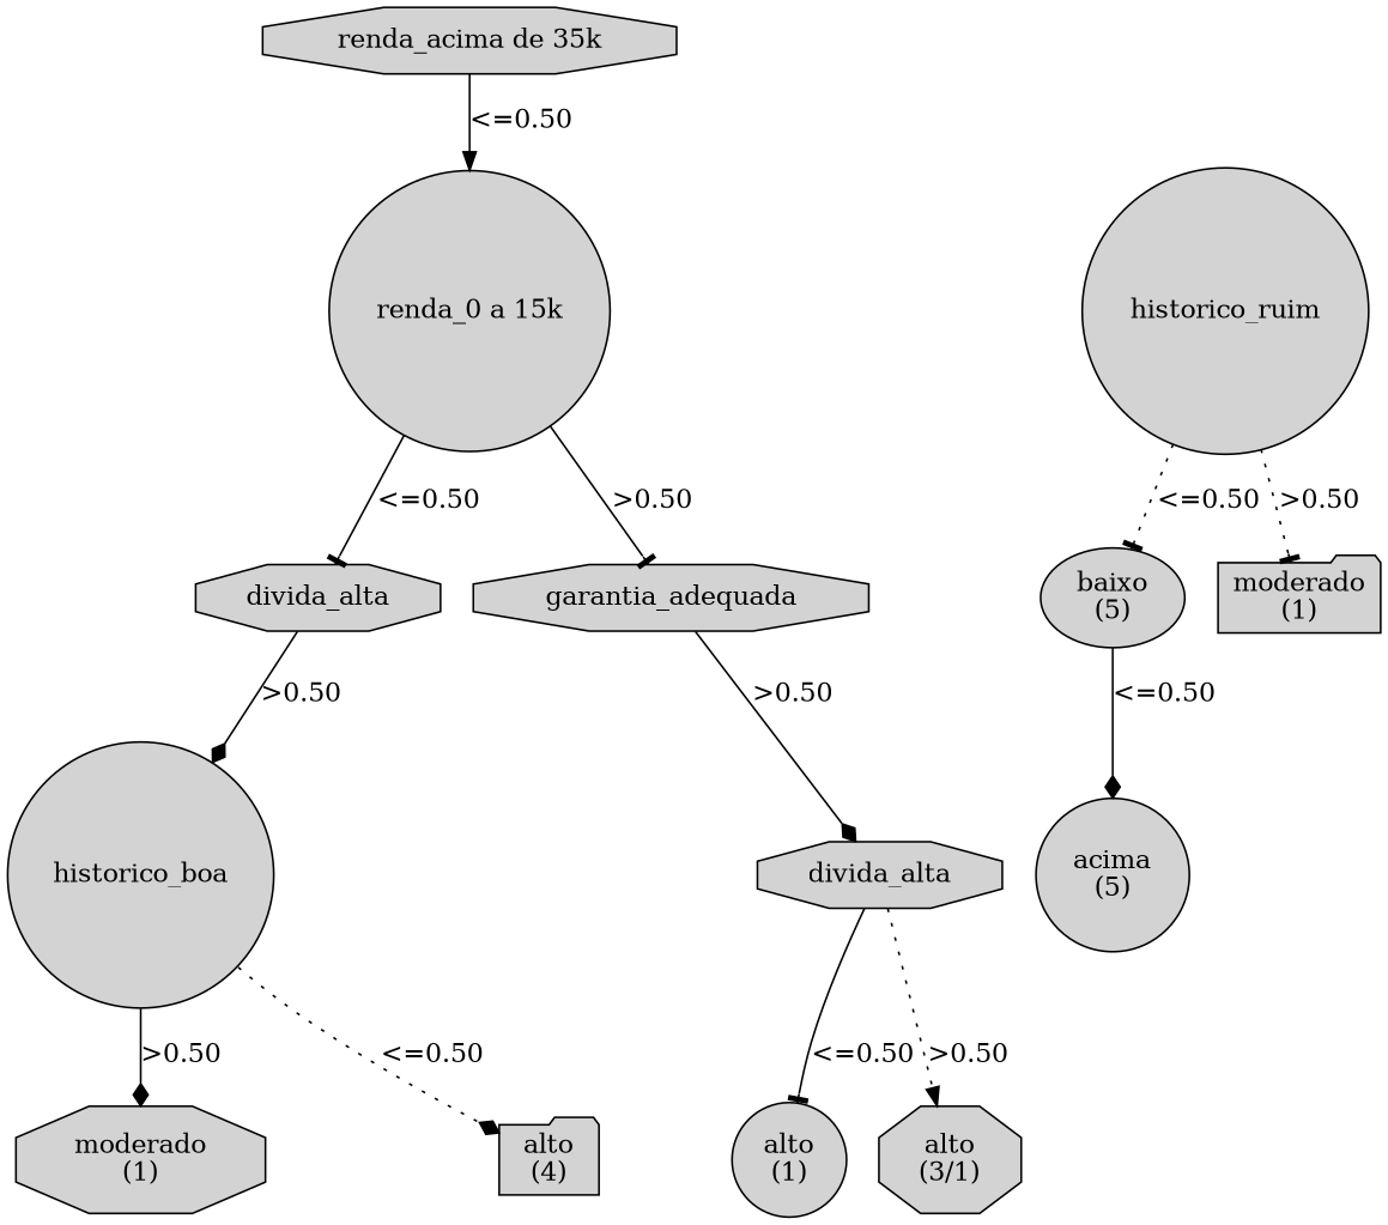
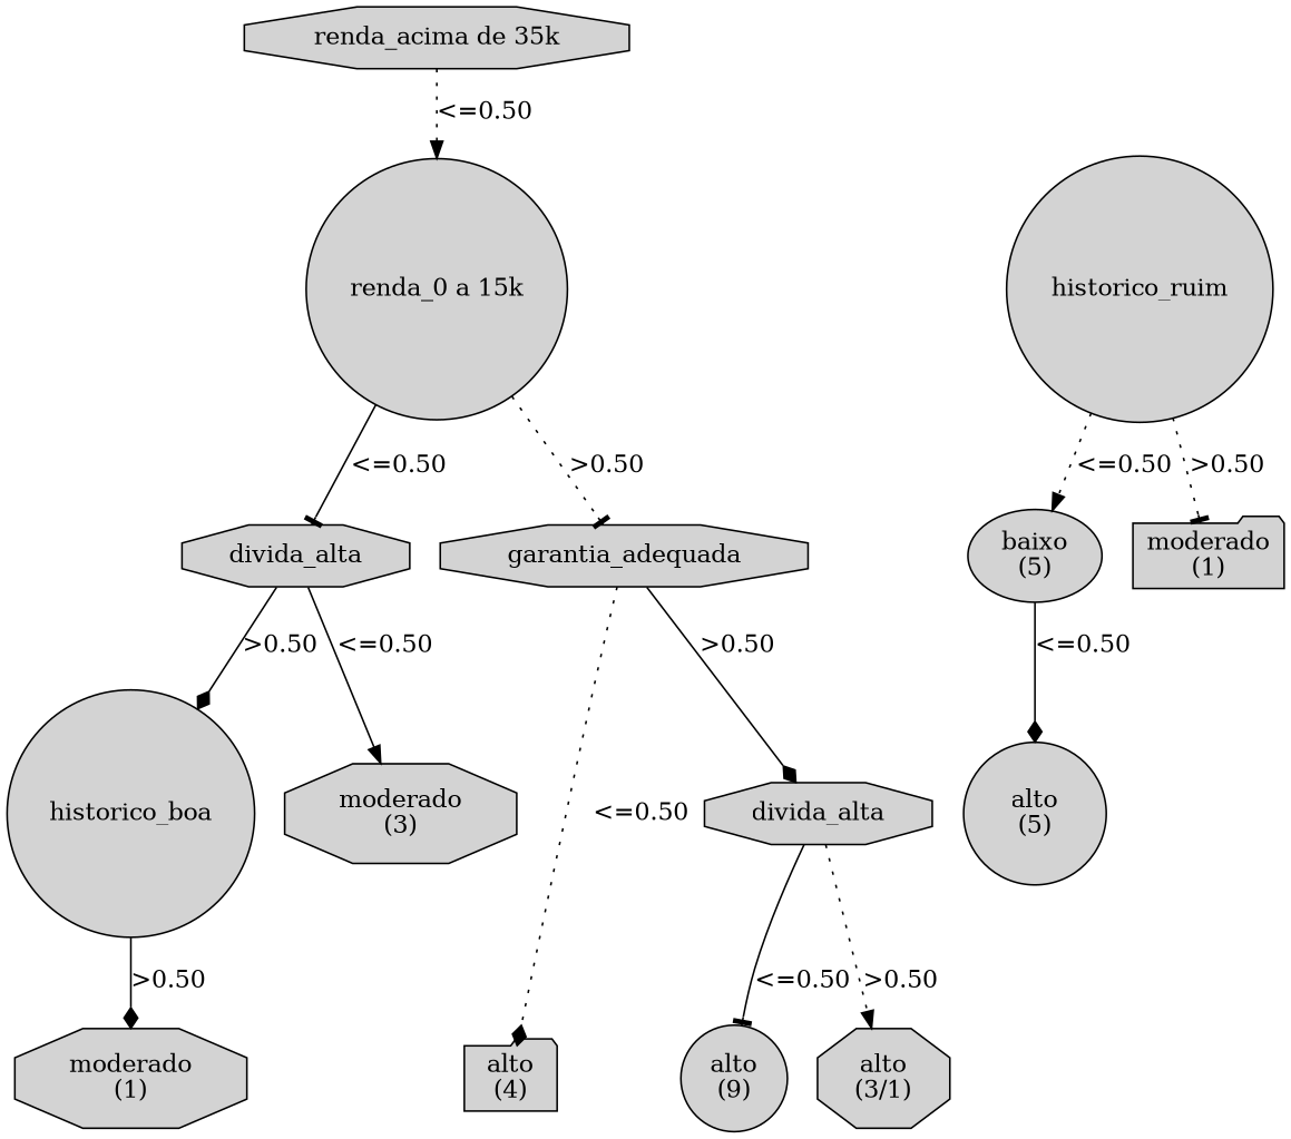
  digraph {
    node [shape=octagon style=filled weight=3]
    edge [arrowhead=diamond style=solid]
    n1 [label="renda_acima de 35k\n" weight=1]
    n2 [label="renda_0 a 15k\n" shape=circle weight=2]
    n3 [label="historico_ruim\n" shape=circle weight=2]
    n4 [label="divida_alta\n"]
    n5 [label="garantia_adequada\n"]
    n6 [label="baixo\n(5)\n" shape=ellipse]
    n7 [label="moderado\n(1)\n" shape=folder]
+   n8 [label="moderado\n(3)\n" weight=4]
    n9 [label="historico_boa\n" shape=circle weight=4]
-   n10 [label="acima\n(5)\n" shape=circle weight=4]
+   n10 [label="alto\n(5)\n" shape=circle weight=4]
    n11 [label="divida_alta\n" weight=4]
    n12 [label="alto\n(4)\n" shape=folder weight=5]
    n13 [label="moderado\n(1)\n" weight=5]
-   n14 [label="alto\n(1)\n" shape=circle weight=5]
+   n14 [label="alto\n(9)\n" shape=circle weight=5]
    n15 [label="alto\n(3/1)\n" weight=5]
    subgraph sub_1 {
      rank=same
      n1
    }
    subgraph sub_2 {
      rank=same
      n2
      n3
    }
    subgraph sub_3 {
      rank=same
      n4
      n5
      n6
      n7
    }
    subgraph sub_4 {
      rank=same
+     n8
      n9
      n10
      n11
    }
    subgraph sub_5 {
      rank=same
      n12
      n13
      n14
      n15
    }
-   n1 -> n2 [arrowhead=normal label="<=0.50"]
+   n1 -> n2 [arrowhead=normal label="<=0.50" style=dotted]
    n2 -> n4 [arrowhead=tee label="<=0.50"]
-   n2 -> n5 [arrowhead=tee label=">0.50"]
-   n3 -> n6 [arrowhead=tee label="<=0.50" style=dotted]
+   n2 -> n5 [arrowhead=tee label=">0.50" style=dotted]
+   n3 -> n6 [arrowhead=normal label="<=0.50" style=dotted]
    n3 -> n7 [arrowhead=tee label=">0.50" style=dotted]
+   n4 -> n8 [arrowhead=normal label="<=0.50"]
    n4 -> n9 [label=">0.50"]
    n5 -> n11 [label=">0.50"]
    n6 -> n10 [label="<=0.50"]
-   n9 -> n12 [label="<=0.50" style=dotted]
+   n5 -> n12 [label="<=0.50" style=dotted]
    n9 -> n13 [label=">0.50"]
    n11 -> n14 [arrowhead=tee label="<=0.50"]
    n11 -> n15 [arrowhead=normal label=">0.50" style=dotted]
  }
